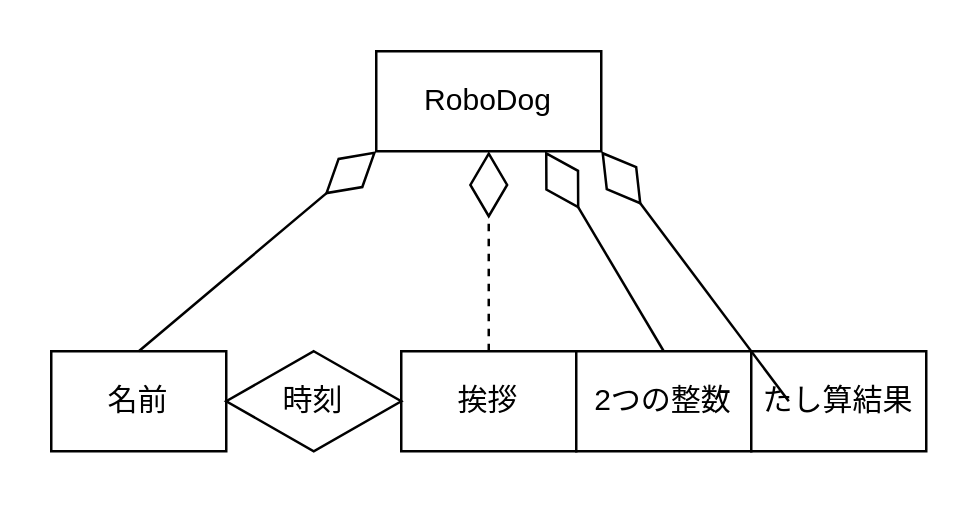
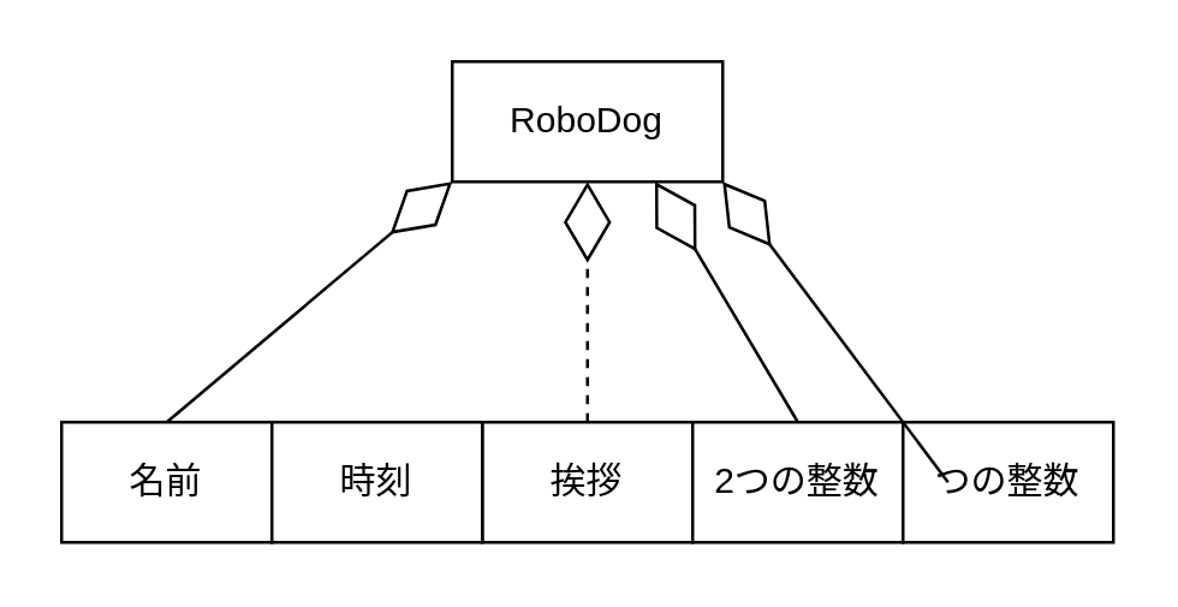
  <mxCell id="0" />
  <mxCell id="1" parent="0" />
  <mxCell id="2" value="名前" style="whiteSpace=wrap;html=1;" vertex="1" parent="1"><mxGeometry x="20" y="140" width="70" height="40" as="geometry" /></mxCell>
  <mxCell id="3" value="RoboDog" style="whiteSpace=wrap;html=1;" vertex="1" parent="1"><mxGeometry x="150" y="20" width="90" height="40" as="geometry" /></mxCell>
  <mxCell id="4" value="" style="endArrow=diamondThin;endFill=0;endSize=24;html=1;exitX=0.5;exitY=0;exitDx=0;exitDy=0;entryX=0;entryY=1;entryDx=0;entryDy=0;" edge="1" parent="1" source="2" target="3"><mxGeometry width="160" relative="1" as="geometry"><mxPoint x="-30" y="50" as="sourcePoint" /><mxPoint x="160" y="70" as="targetPoint" /></mxGeometry></mxCell>
  <mxCell id="5" value="挨拶" style="whiteSpace=wrap;html=1;" vertex="1" parent="1"><mxGeometry x="160" y="140" width="70" height="40" as="geometry" /></mxCell>
  <mxCell id="6" value="" style="endArrow=diamondThin;endFill=0;endSize=24;html=1;exitX=0.5;exitY=0;exitDx=0;exitDy=0;entryX=0.5;entryY=1;entryDx=0;entryDy=0;dashed=1;" edge="1" parent="1" source="5" target="3"><mxGeometry width="160" relative="1" as="geometry"><mxPoint x="65" y="70" as="sourcePoint" /><mxPoint x="190" y="70" as="targetPoint" /></mxGeometry></mxCell>
  <mxCell id="7" value="2つの整数" style="whiteSpace=wrap;html=1;" vertex="1" parent="1"><mxGeometry x="230" y="140" width="70" height="40" as="geometry" /></mxCell>
  <mxCell id="8" value="" style="endArrow=diamondThin;endFill=0;endSize=24;html=1;entryX=0.75;entryY=1;entryDx=0;entryDy=0;exitX=0.5;exitY=0;exitDx=0;exitDy=0;" edge="1" parent="1" source="7" target="3"><mxGeometry width="160" relative="1" as="geometry"><mxPoint x="160" y="50" as="sourcePoint" /><mxPoint x="340" y="50" as="targetPoint" /></mxGeometry></mxCell>
- <mxCell id="9" value="たし算結果" style="whiteSpace=wrap;html=1;" vertex="1" parent="1"><mxGeometry x="300" y="140" width="70" height="40" as="geometry" /></mxCell>
+ <mxCell id="9" value="つの整数" style="whiteSpace=wrap;html=1;" vertex="1" parent="1"><mxGeometry x="300" y="140" width="70" height="40" as="geometry" /></mxCell>
  <mxCell id="10" value="" style="endArrow=diamondThin;endFill=0;endSize=24;html=1;entryX=1;entryY=0.5;entryDx=0;entryDy=0;exitX=0.5;exitY=0;exitDx=0;exitDy=0;" edge="1" parent="1"><mxGeometry width="160" relative="1" as="geometry"><mxPoint x="315" y="160" as="sourcePoint" /><mxPoint x="240" y="60" as="targetPoint" /></mxGeometry></mxCell>
- <mxCell id="11" value="時刻" style="rhombus;whiteSpace=wrap;html=1;" vertex="1" parent="1"><mxGeometry x="90" y="140" width="70" height="40" as="geometry" /></mxCell>
+ <mxCell id="11" value="時刻" style="whiteSpace=wrap;html=1;" vertex="1" parent="1"><mxGeometry x="90" y="140" width="70" height="40" as="geometry" /></mxCell>
